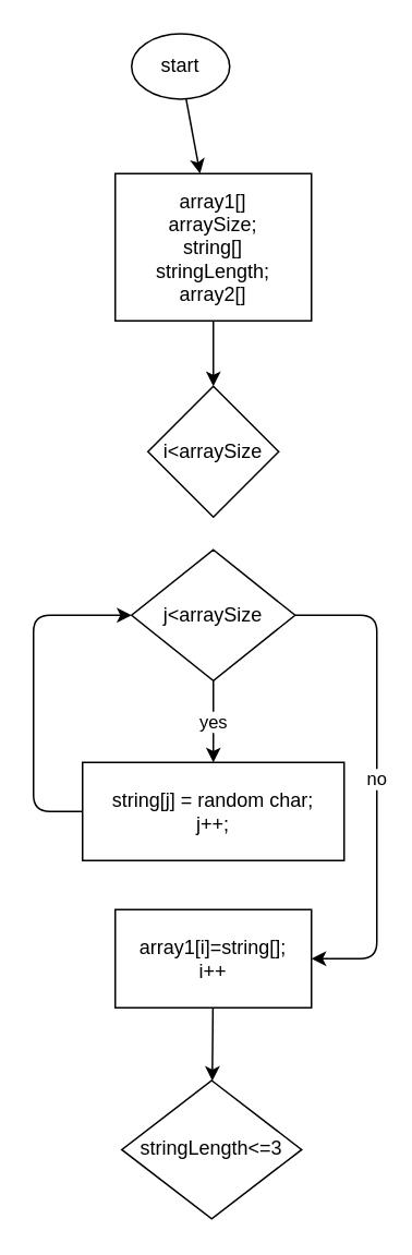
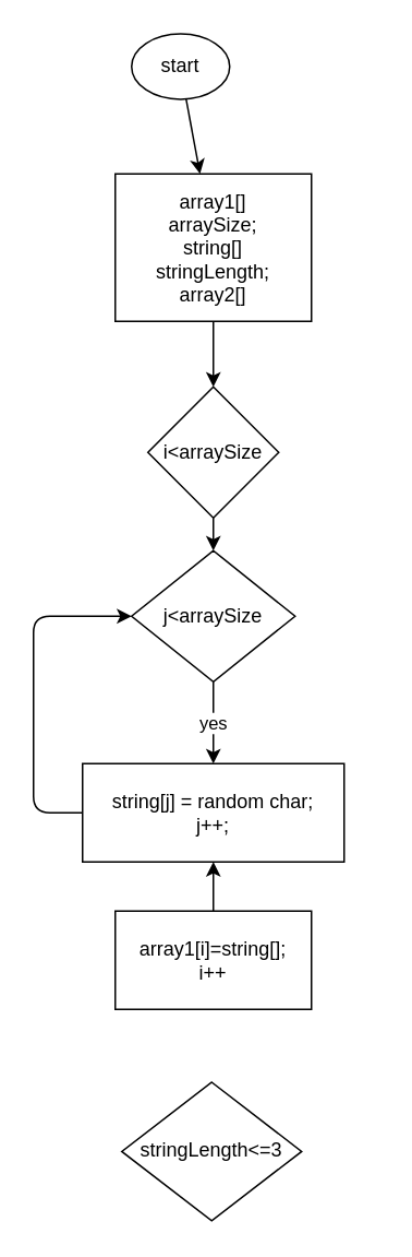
  <mxCell id="0" />
  <mxCell id="1" parent="0" />
  <mxCell id="2" value="" style="edgeStyle=none;html=1;" parent="1" source="3" target="5" edge="1"><mxGeometry relative="1" as="geometry" /></mxCell>
  <mxCell id="3" value="start" style="ellipse;whiteSpace=wrap;html=1;" parent="1" vertex="1"><mxGeometry x="80" y="20" width="60" height="40" as="geometry" /></mxCell>
  <mxCell id="4" value="" style="edgeStyle=none;html=1;" edge="1" parent="1" source="5" target="12"><mxGeometry relative="1" as="geometry" /></mxCell>
  <mxCell id="5" value="array1[]&lt;br&gt;arraySize;&lt;br&gt;string[]&lt;br&gt;stringLength;&lt;br&gt;array2[]" style="rounded=0;whiteSpace=wrap;html=1;" parent="1" vertex="1"><mxGeometry x="70" y="105.5" width="120" height="90" as="geometry" /></mxCell>
  <mxCell id="6" value="yes" style="edgeStyle=none;html=1;" parent="1" source="8" target="10" edge="1"><mxGeometry relative="1" as="geometry" /></mxCell>
- <mxCell id="7" value="no" style="edgeStyle=none;html=1;entryX=1;entryY=0.5;entryDx=0;entryDy=0;" parent="1" source="8" target="14" edge="1"><mxGeometry relative="1" as="geometry"><mxPoint x="300" y="607.5" as="targetPoint" /><Array as="points"><mxPoint x="230" y="375.5" /><mxPoint x="230" y="585.5" /></Array></mxGeometry></mxCell>
  <mxCell id="8" value="j&amp;lt;arraySize" style="rhombus;whiteSpace=wrap;html=1;" parent="1" vertex="1"><mxGeometry x="80" y="335.5" width="100" height="80" as="geometry" /></mxCell>
  <mxCell id="9" style="edgeStyle=none;html=1;entryX=0;entryY=0.5;entryDx=0;entryDy=0;" edge="1" parent="1" source="10" target="8"><mxGeometry relative="1" as="geometry"><Array as="points"><mxPoint x="20" y="495.5" /><mxPoint x="20" y="375.5" /></Array></mxGeometry></mxCell>
  <mxCell id="10" value="string[j] = random char;&lt;br&gt;j++;" style="rounded=0;whiteSpace=wrap;html=1;" parent="1" vertex="1"><mxGeometry x="50" y="465.5" width="160" height="60" as="geometry" /></mxCell>
+ <mxCell id="11" value="" style="edgeStyle=none;html=1;" edge="1" parent="1" source="12" target="8"><mxGeometry relative="1" as="geometry" /></mxCell>
  <mxCell id="12" value="&lt;span&gt;i&amp;lt;arraySize&lt;/span&gt;" style="rhombus;whiteSpace=wrap;html=1;" vertex="1" parent="1"><mxGeometry x="90" y="235.5" width="80" height="80" as="geometry" /></mxCell>
- <mxCell id="13" value="" style="edgeStyle=none;html=1;" edge="1" parent="1" source="14" target="15"><mxGeometry relative="1" as="geometry" /></mxCell>
+ <mxCell id="13" value="" style="edgeStyle=none;html=1;" edge="1" parent="1" source="14" target="10"><mxGeometry relative="1" as="geometry" /></mxCell>
  <mxCell id="14" value="array1[i]=string[];&lt;br&gt;i++" style="whiteSpace=wrap;html=1;" vertex="1" parent="1"><mxGeometry x="70" y="555.5" width="120" height="60" as="geometry" /></mxCell>
  <mxCell id="15" value="stringLength&amp;lt;=3" style="rhombus;whiteSpace=wrap;html=1;" vertex="1" parent="1"><mxGeometry x="74" y="660" width="110" height="84.5" as="geometry" /></mxCell>
